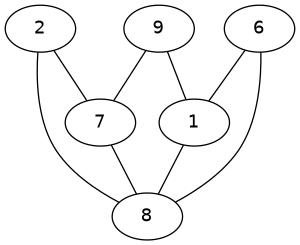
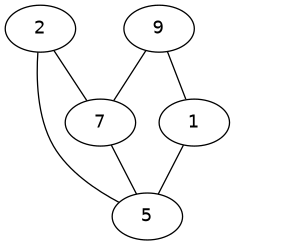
  graph {
    fontname="DejaVu Sans"
    node [fontname="DejaVu Sans"]
    edge [fontname="DejaVu Sans"]
    2
    n2 [label=9]
-   6
    n4 [label=7]
-   5 [label=8]
+   5
    1
    subgraph sub_1 {
      rank=same
      2
      n2
-     6
    }
    2 -- n4
    2 -- 5
    n2 -- n4
-   6 -- 1
    n4 -- 5
-   5 -- 6
    1 -- n2
    1 -- 5
  }
